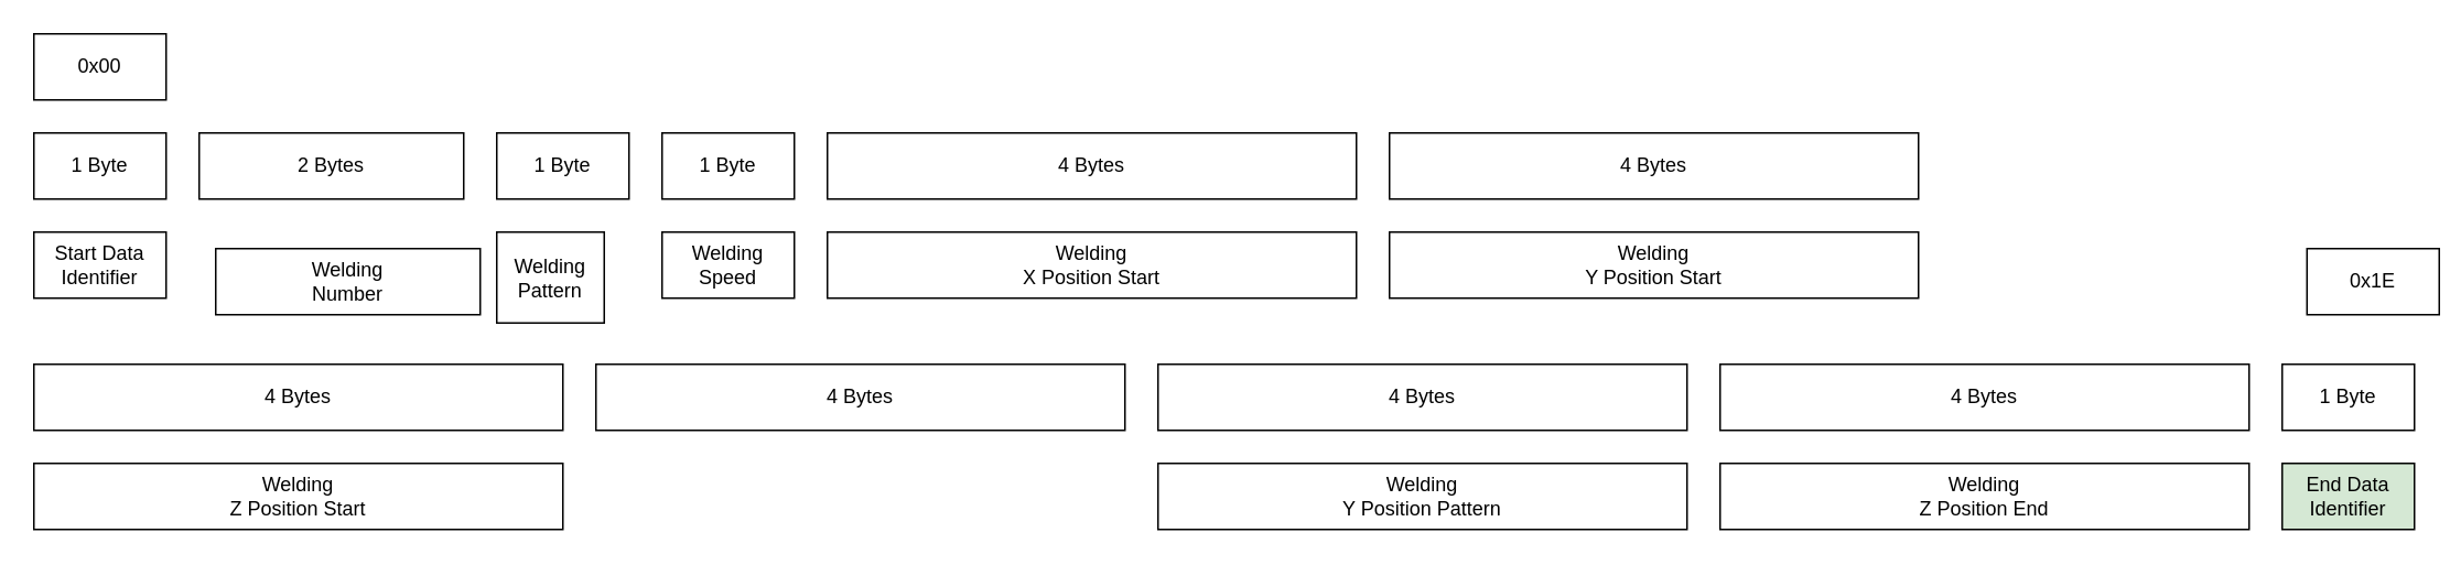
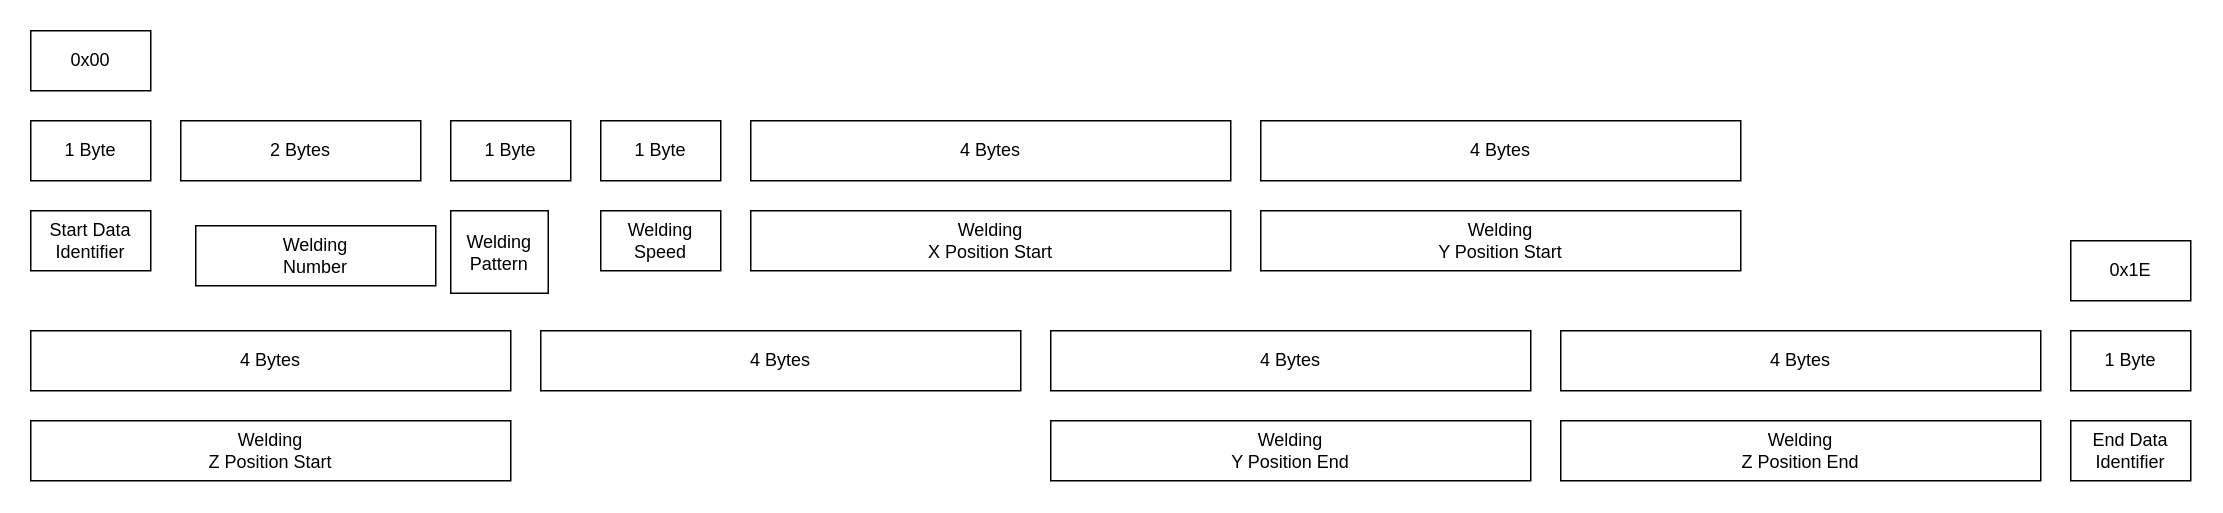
  <mxCell id="0" />
  <mxCell id="1" parent="0" />
  <mxCell id="2" value="1 Byte" style="rounded=0;whiteSpace=wrap;html=1;" vertex="1" parent="1"><mxGeometry x="20" y="80" width="80" height="40" as="geometry" /></mxCell>
  <mxCell id="3" value="2 Bytes" style="rounded=0;whiteSpace=wrap;html=1;" vertex="1" parent="1"><mxGeometry x="120" y="80" width="160" height="40" as="geometry" /></mxCell>
  <mxCell id="4" value="Welding&lt;div&gt;Number&lt;/div&gt;" style="rounded=0;whiteSpace=wrap;html=1;" vertex="1" parent="1"><mxGeometry x="130" y="150" width="160" height="40" as="geometry" /></mxCell>
  <mxCell id="5" value="Welding Pattern" style="rounded=0;whiteSpace=wrap;html=1;" vertex="1" parent="1"><mxGeometry x="300" y="140" width="65" height="55" as="geometry" /></mxCell>
  <mxCell id="6" value="Start Data&lt;br&gt;Identifier" style="rounded=0;whiteSpace=wrap;html=1;" vertex="1" parent="1"><mxGeometry x="20" y="140" width="80" height="40" as="geometry" /></mxCell>
  <mxCell id="7" value="4 Bytes" style="rounded=0;whiteSpace=wrap;html=1;" vertex="1" parent="1"><mxGeometry x="500" y="80" width="320" height="40" as="geometry" /></mxCell>
  <mxCell id="8" value="Welding&lt;br&gt;X Position Start" style="rounded=0;whiteSpace=wrap;html=1;" vertex="1" parent="1"><mxGeometry x="500" y="140" width="320" height="40" as="geometry" /></mxCell>
  <mxCell id="9" value="1 Byte" style="rounded=0;whiteSpace=wrap;html=1;" vertex="1" parent="1"><mxGeometry x="300" y="80" width="80" height="40" as="geometry" /></mxCell>
  <mxCell id="10" value="4 Bytes" style="rounded=0;whiteSpace=wrap;html=1;" vertex="1" parent="1"><mxGeometry x="840" y="80" width="320" height="40" as="geometry" /></mxCell>
  <mxCell id="11" value="4 Bytes" style="rounded=0;whiteSpace=wrap;html=1;" vertex="1" parent="1"><mxGeometry x="20" y="220" width="320" height="40" as="geometry" /></mxCell>
  <mxCell id="12" value="Welding&lt;br&gt;Y Position Start" style="rounded=0;whiteSpace=wrap;html=1;" vertex="1" parent="1"><mxGeometry x="840" y="140" width="320" height="40" as="geometry" /></mxCell>
  <mxCell id="13" value="Welding&lt;br&gt;Z Position Start" style="rounded=0;whiteSpace=wrap;html=1;" vertex="1" parent="1"><mxGeometry x="20" y="280" width="320" height="40" as="geometry" /></mxCell>
  <mxCell id="14" value="4 Bytes" style="rounded=0;whiteSpace=wrap;html=1;" vertex="1" parent="1"><mxGeometry x="360" y="220" width="320" height="40" as="geometry" /></mxCell>
  <mxCell id="15" value="4 Bytes" style="rounded=0;whiteSpace=wrap;html=1;" vertex="1" parent="1"><mxGeometry x="700" y="220" width="320" height="40" as="geometry" /></mxCell>
  <mxCell id="16" value="4 Bytes" style="rounded=0;whiteSpace=wrap;html=1;" vertex="1" parent="1"><mxGeometry x="1040" y="220" width="320" height="40" as="geometry" /></mxCell>
- <mxCell id="17" value="Welding&lt;br&gt;Y Position Pattern" style="rounded=0;whiteSpace=wrap;html=1;" vertex="1" parent="1"><mxGeometry x="700" y="280" width="320" height="40" as="geometry" /></mxCell>
+ <mxCell id="17" value="Welding&lt;br&gt;Y Position End" style="rounded=0;whiteSpace=wrap;html=1;" vertex="1" parent="1"><mxGeometry x="700" y="280" width="320" height="40" as="geometry" /></mxCell>
  <mxCell id="18" value="Welding&lt;br&gt;Z Position End" style="rounded=0;whiteSpace=wrap;html=1;" vertex="1" parent="1"><mxGeometry x="1040" y="280" width="320" height="40" as="geometry" /></mxCell>
  <mxCell id="19" value="Welding&lt;br&gt;Speed" style="rounded=0;whiteSpace=wrap;html=1;" vertex="1" parent="1"><mxGeometry x="400" y="140" width="80" height="40" as="geometry" /></mxCell>
  <mxCell id="20" value="1 Byte" style="rounded=0;whiteSpace=wrap;html=1;" vertex="1" parent="1"><mxGeometry x="400" y="80" width="80" height="40" as="geometry" /></mxCell>
  <mxCell id="21" value="1 Byte" style="rounded=0;whiteSpace=wrap;html=1;" vertex="1" parent="1"><mxGeometry x="1380" y="220" width="80" height="40" as="geometry" /></mxCell>
- <mxCell id="22" value="End Data&lt;br&gt;Identifier" style="rounded=0;whiteSpace=wrap;html=1;fillColor=#d5e8d4;" vertex="1" parent="1"><mxGeometry x="1380" y="280" width="80" height="40" as="geometry" /></mxCell>
- <mxCell id="23" value="0x1E" style="rounded=0;whiteSpace=wrap;html=1;" vertex="1" parent="1"><mxGeometry x="1395" y="150" width="80" height="40" as="geometry" /></mxCell>
+ <mxCell id="22" value="End Data&lt;br&gt;Identifier" style="rounded=0;whiteSpace=wrap;html=1;" vertex="1" parent="1"><mxGeometry x="1380" y="280" width="80" height="40" as="geometry" /></mxCell>
+ <mxCell id="23" value="0x1E" style="rounded=0;whiteSpace=wrap;html=1;" vertex="1" parent="1"><mxGeometry x="1380" y="160" width="80" height="40" as="geometry" /></mxCell>
  <mxCell id="24" value="0x00" style="rounded=0;whiteSpace=wrap;html=1;" vertex="1" parent="1"><mxGeometry x="20" y="20" width="80" height="40" as="geometry" /></mxCell>
